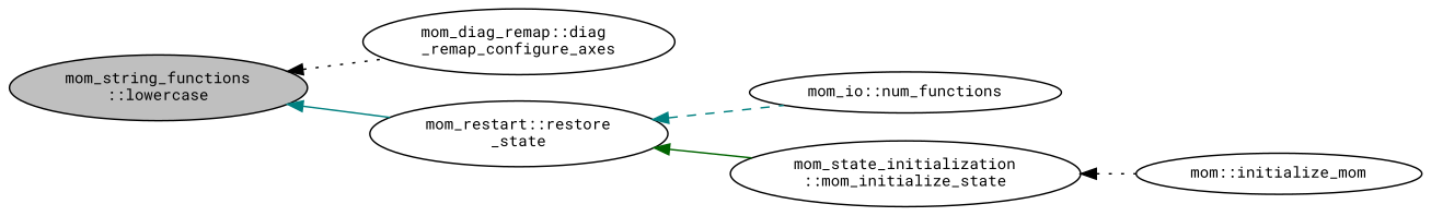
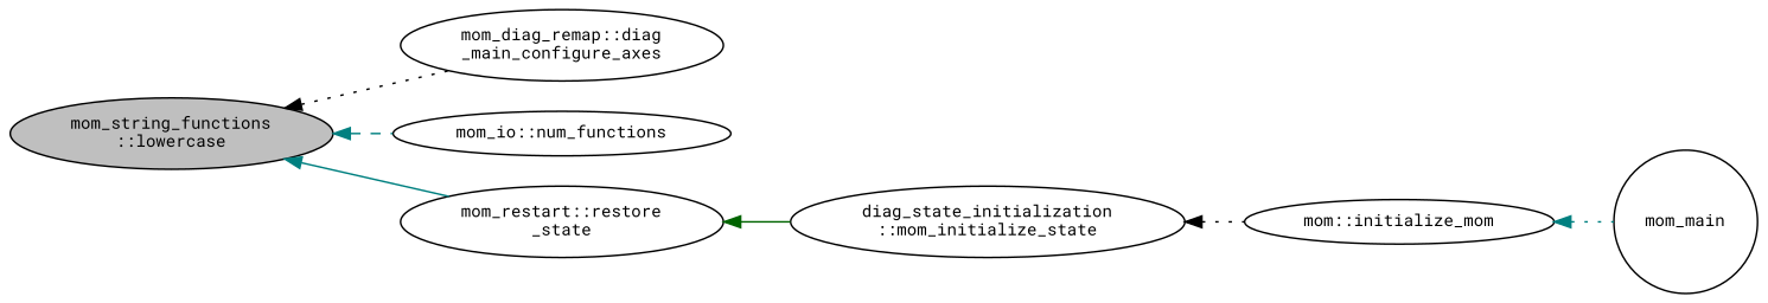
  digraph {
    fontname="Roboto Mono"
    rankdir=LR
    node [color=black fillcolor=white fontname="Roboto Mono" fontsize=10 shape=ellipse style=filled]
    edge [color=teal dir=back fontname="Roboto Mono" fontsize=10 labelfontname=Helvetica labelfontsize=10 style=dotted]
    n1 [fillcolor=grey75 fontcolor=black height=0.2 label="mom_string_functions\l::lowercase" width=0.4]
-   n2 [height=0.2 label="mom_diag_remap::diag\l_remap_configure_axes" width=0.4]
+   n2 [height=0.2 label="mom_diag_remap::diag\l_main_configure_axes" width=0.4]
    n3 [height=0.2 label="mom_io::num_functions" width=0.4]
    n4 [height=0.2 label="mom_restart::restore\l_state" width=0.4]
-   n5 [height=0.2 label="mom_state_initialization\l::mom_initialize_state" width=0.4]
+   n5 [height=0.2 label="diag_state_initialization\l::mom_initialize_state" width=0.4]
    n6 [height=0.2 label="mom::initialize_mom" width=0.4]
+   n7 [height=0.2 label=mom_main shape=circle width=0.4]
    n1 -> n2 [color=black]
-   n4 -> n3 [style=dashed]
+   n1 -> n3 [style=dashed]
    n1 -> n4 [style=solid]
    n4 -> n5 [color=darkgreen style=solid]
    n5 -> n6 [color=black]
+   n6 -> n7
  }
